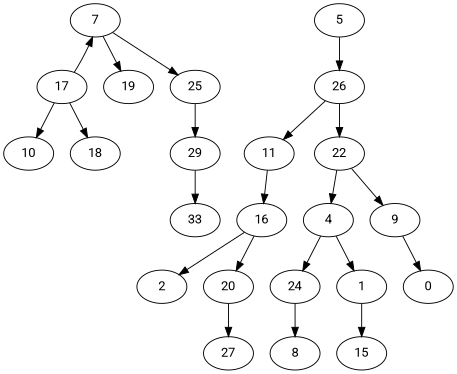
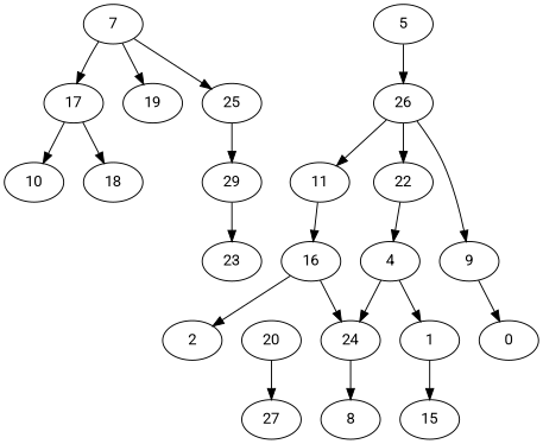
  digraph {
    fontname=Roboto
    node [fontname=Roboto]
    edge [fontname=Roboto]
    7
    17
    19
    25
    10
    18
    29
-   23 [label=33]
+   23
    5
    26
    11
    22
    16
    4
    9
    2
    20
    27
    24
    1
    0
    8
    15
-   17 -> 7
+   7 -> 17
    7 -> 19
    7 -> 25
    17 -> 10
    17 -> 18
    25 -> 29
    29 -> 23
    5 -> 26
    26 -> 11
    26 -> 22
    11 -> 16
    22 -> 4
-   22 -> 9
+   26 -> 9
    16 -> 2
-   16 -> 20
+   16 -> 24
    4 -> 24
    4 -> 1
    9 -> 0
    20 -> 27
    24 -> 8
    1 -> 15
  }
